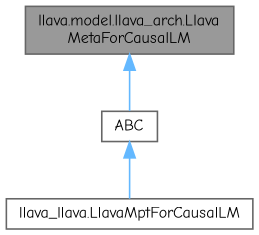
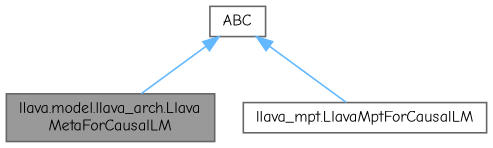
  digraph {
    fontname="Comic Neue"
    node [color=gray40 fillcolor=white fontname="Comic Neue" fontsize=10 shape=box style=filled]
    edge [color=steelblue1 dir=back fontname="Comic Neue" fontsize=10 labelfontname=Helvetica labelfontsize=10 style=solid]
    n1 [fillcolor=grey60 fontcolor=black height=0.2 label="llava.model.llava_arch.Llava\lMetaForCausalLM" width=0.4]
-   n2 [height=0.2 label="llava_llava.LlavaMptForCausalLM" width=0.4]
+   n2 [height=0.2 label="llava_mpt.LlavaMptForCausalLM" width=0.4]
    n3 [height=0.2 label=ABC width=0.4]
-   n1 -> n3
+   n3 -> n1
    n3 -> n2
  }
